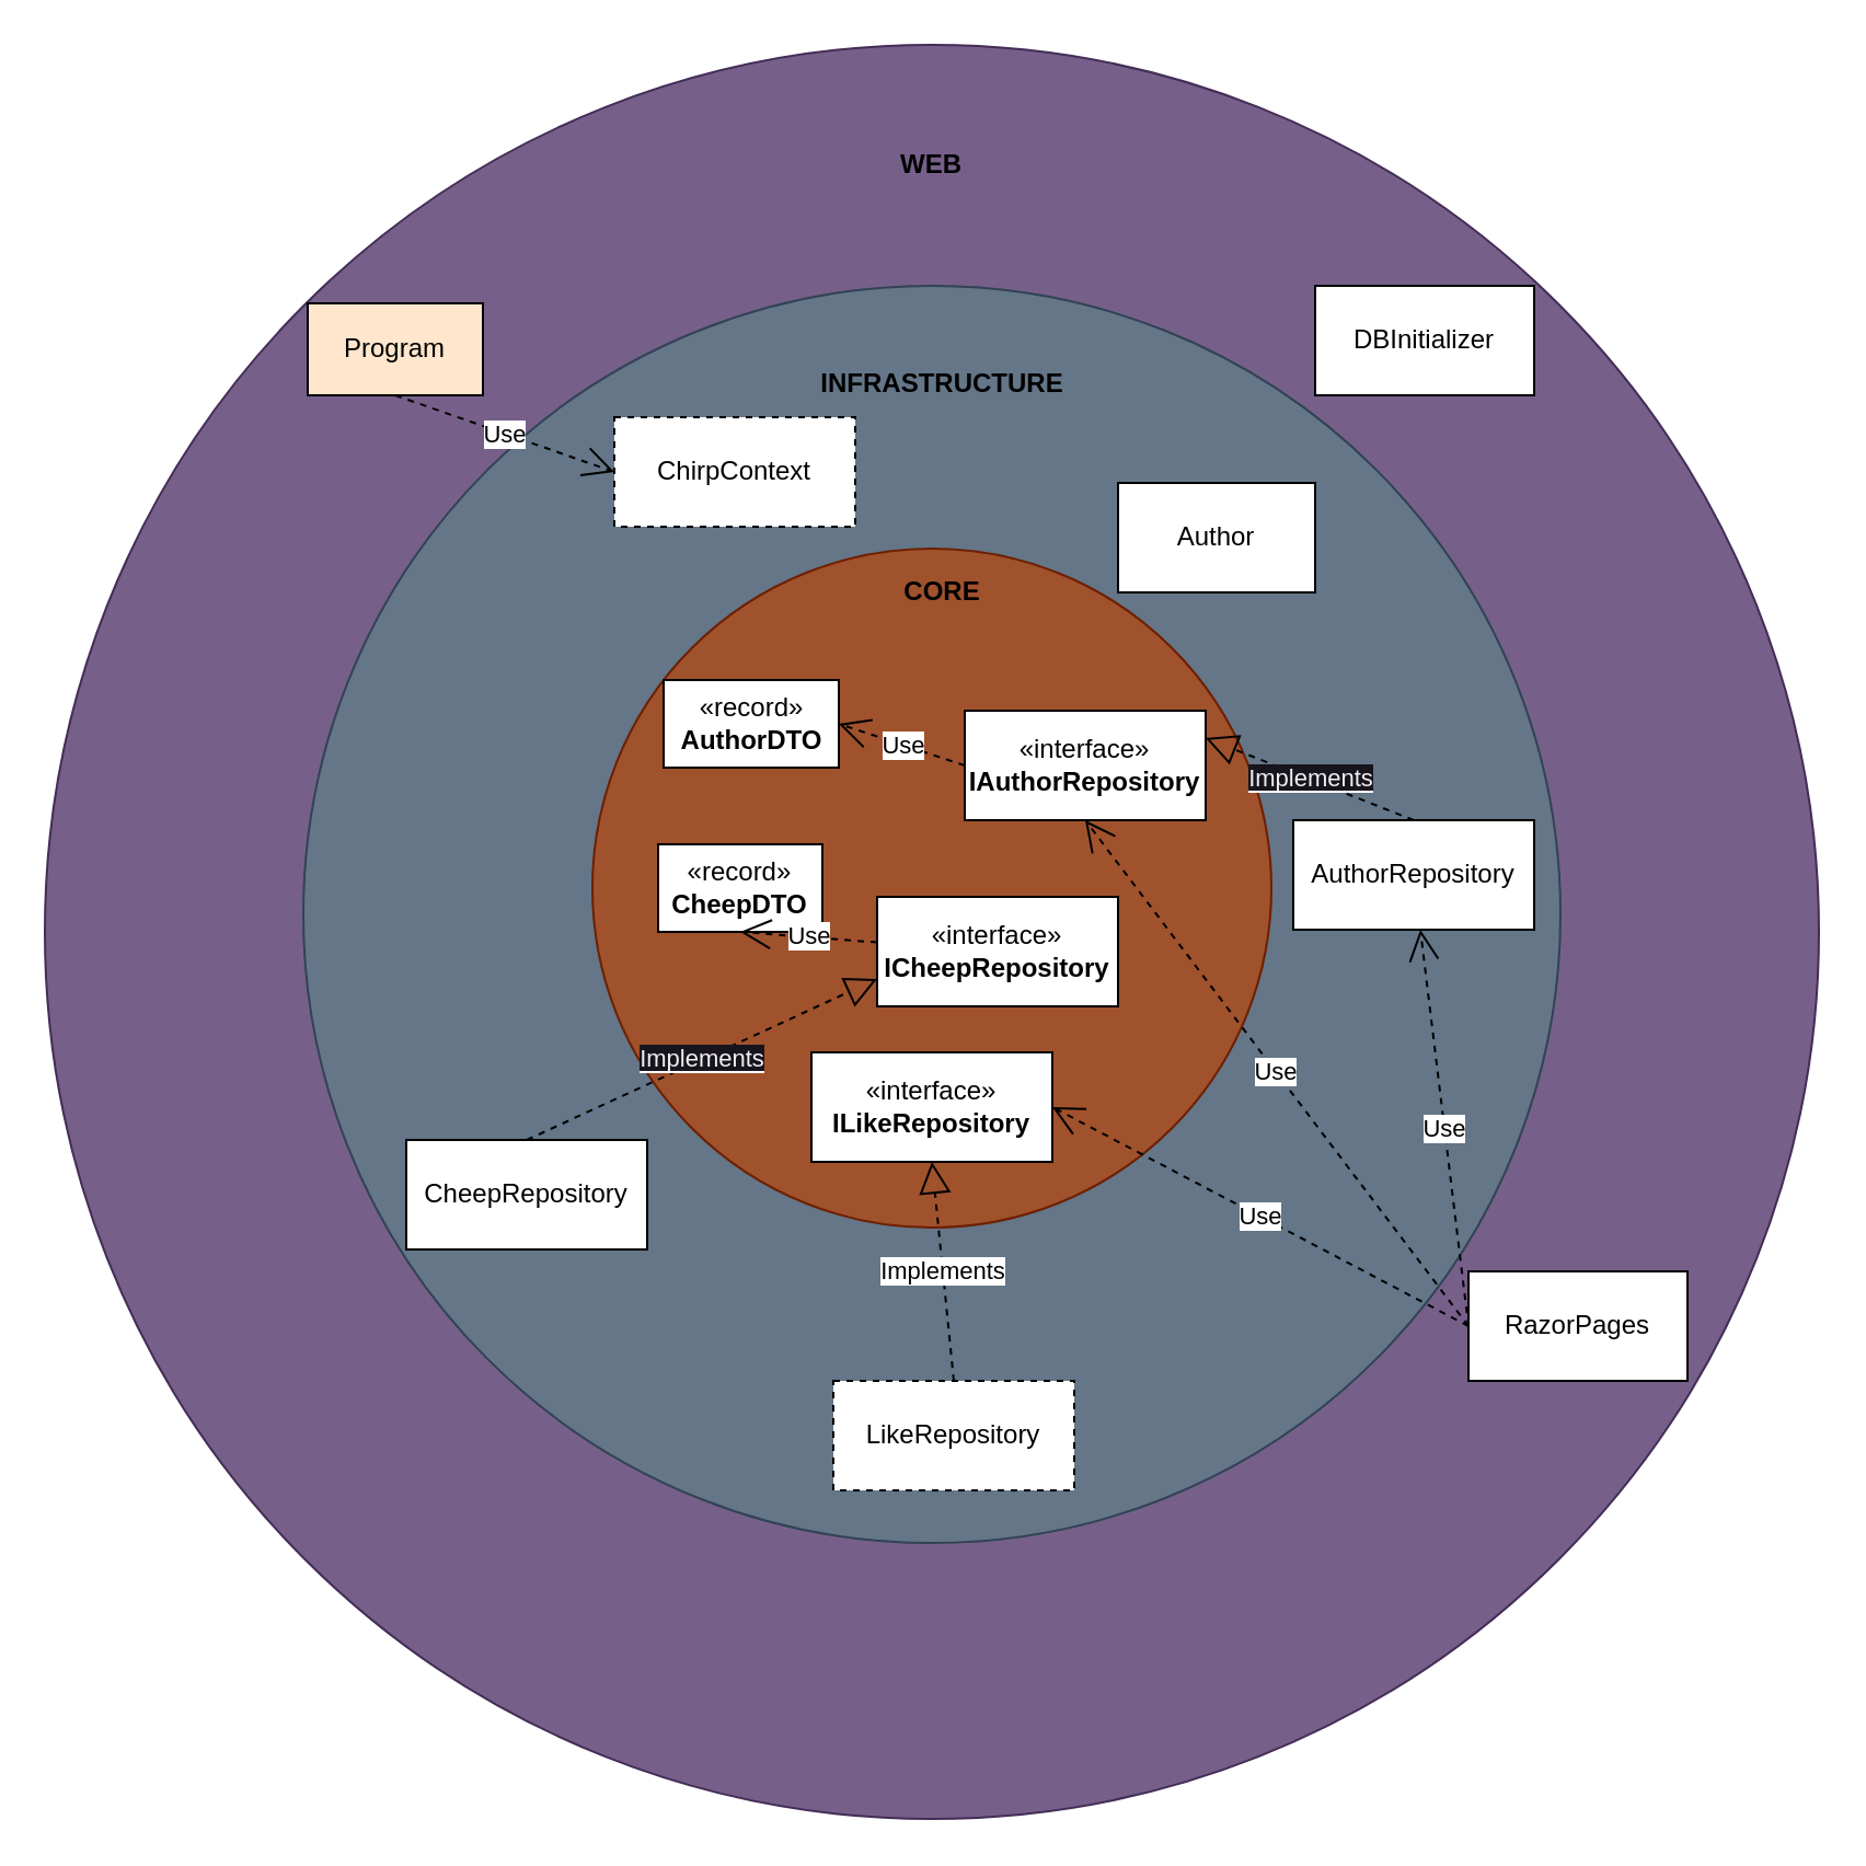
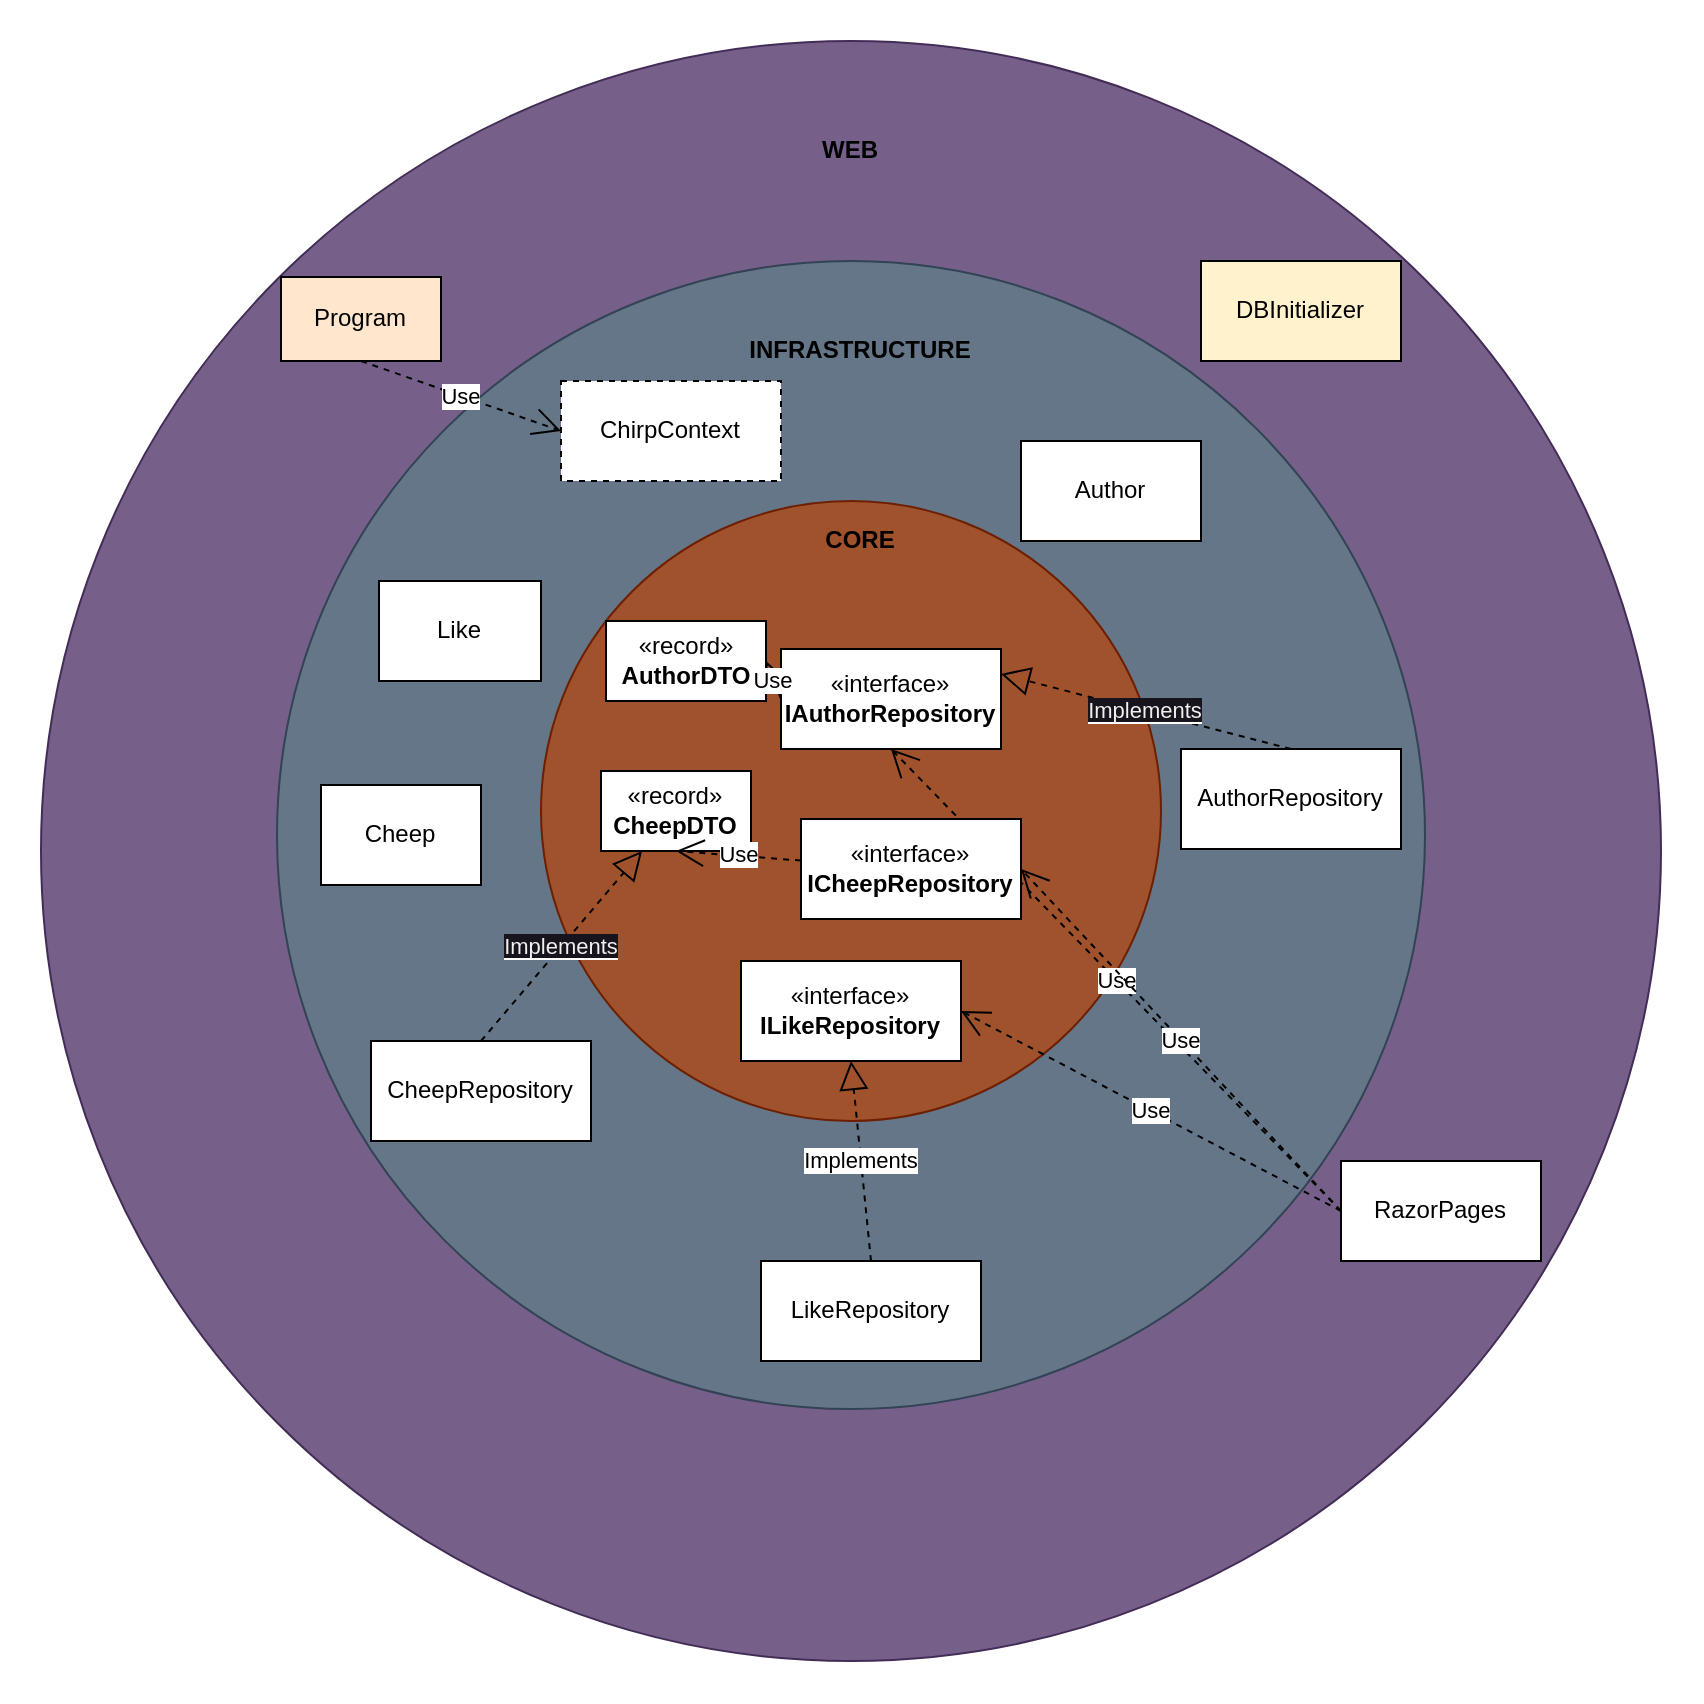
  <mxCell id="0" />
  <mxCell id="1" parent="0" />
  <mxCell id="2" value="" style="ellipse;whiteSpace=wrap;html=1;aspect=fixed;fillColor=#76608a;strokeColor=#432D57;fontColor=#ffffff;" vertex="1" parent="1"><mxGeometry x="20" y="20" width="810" height="810" as="geometry" /></mxCell>
  <mxCell id="3" value="" style="ellipse;whiteSpace=wrap;html=1;aspect=fixed;fillColor=#647687;strokeColor=#314354;fontColor=#ffffff;" vertex="1" parent="1"><mxGeometry x="138" y="130" width="574" height="574" as="geometry" /></mxCell>
  <mxCell id="4" value="" style="ellipse;whiteSpace=wrap;html=1;aspect=fixed;fillColor=#a0522d;strokeColor=#6D1F00;fontColor=#ffffff;" vertex="1" parent="1"><mxGeometry x="270" y="250" width="310" height="310" as="geometry" /></mxCell>
  <mxCell id="5" value="&lt;b&gt;CORE&lt;/b&gt;" style="text;html=1;strokeColor=none;fillColor=none;align=center;verticalAlign=middle;whiteSpace=wrap;rounded=0;" vertex="1" parent="1"><mxGeometry x="400" y="255" width="60" height="30" as="geometry" /></mxCell>
- <mxCell id="6" value="«interface»&lt;br&gt;&lt;b&gt;IAuthorRepository&lt;/b&gt;" style="html=1;whiteSpace=wrap;" vertex="1" parent="1"><mxGeometry x="440" y="324" width="110" height="50" as="geometry" /></mxCell>
+ <mxCell id="6" value="«interface»&lt;br&gt;&lt;b&gt;IAuthorRepository&lt;/b&gt;" style="html=1;whiteSpace=wrap;" vertex="1" parent="1"><mxGeometry x="390" y="324" width="110" height="50" as="geometry" /></mxCell>
  <mxCell id="7" value="«interface»&lt;br&gt;&lt;b&gt;ILikeRepository&lt;/b&gt;" style="html=1;whiteSpace=wrap;" vertex="1" parent="1"><mxGeometry x="370" y="480" width="110" height="50" as="geometry" /></mxCell>
  <mxCell id="8" value="«record»&lt;br&gt;&lt;b&gt;CheepDTO&lt;/b&gt;" style="html=1;whiteSpace=wrap;" vertex="1" parent="1"><mxGeometry x="300" y="385" width="75" height="40" as="geometry" /></mxCell>
  <mxCell id="9" value="«record»&lt;br&gt;&lt;b&gt;AuthorDTO&lt;/b&gt;" style="html=1;whiteSpace=wrap;" vertex="1" parent="1"><mxGeometry x="302.5" y="310" width="80" height="40" as="geometry" /></mxCell>
  <mxCell id="10" value="&lt;b&gt;INFRASTRUCTURE&lt;/b&gt;" style="text;html=1;strokeColor=none;fillColor=none;align=center;verticalAlign=middle;whiteSpace=wrap;rounded=0;" vertex="1" parent="1"><mxGeometry x="400" y="160" width="60" height="30" as="geometry" /></mxCell>
  <mxCell id="11" value="AuthorRepository" style="html=1;whiteSpace=wrap;" vertex="1" parent="1"><mxGeometry x="590" y="374" width="110" height="50" as="geometry" /></mxCell>
  <mxCell id="12" value="CheepRepository" style="html=1;whiteSpace=wrap;" vertex="1" parent="1"><mxGeometry x="185" y="520" width="110" height="50" as="geometry" /></mxCell>
- <mxCell id="13" value="LikeRepository" style="html=1;whiteSpace=wrap;dashed=1;" vertex="1" parent="1"><mxGeometry x="380" y="630" width="110" height="50" as="geometry" /></mxCell>
+ <mxCell id="13" value="LikeRepository" style="html=1;whiteSpace=wrap;" vertex="1" parent="1"><mxGeometry x="380" y="630" width="110" height="50" as="geometry" /></mxCell>
  <mxCell id="14" value="Author" style="html=1;whiteSpace=wrap;" vertex="1" parent="1"><mxGeometry x="510" y="220" width="90" height="50" as="geometry" /></mxCell>
+ <mxCell id="15" value="Cheep" style="html=1;whiteSpace=wrap;" vertex="1" parent="1"><mxGeometry x="160" y="392" width="80" height="50" as="geometry" /></mxCell>
+ <mxCell id="16" value="Like" style="html=1;whiteSpace=wrap;" vertex="1" parent="1"><mxGeometry x="189" y="290" width="81" height="50" as="geometry" /></mxCell>
  <mxCell id="17" value="ChirpContext" style="html=1;whiteSpace=wrap;dashed=1;" vertex="1" parent="1"><mxGeometry x="280" y="190" width="110" height="50" as="geometry" /></mxCell>
  <mxCell id="18" value="Program" style="rounded=0;whiteSpace=wrap;html=1;fillColor=#ffe6cc;" vertex="1" parent="1"><mxGeometry x="140" y="138" width="80" height="42" as="geometry" /></mxCell>
- <mxCell id="19" value="DBInitializer" style="rounded=0;whiteSpace=wrap;html=1;" vertex="1" parent="1"><mxGeometry x="600" y="130" width="100" height="50" as="geometry" /></mxCell>
+ <mxCell id="19" value="DBInitializer" style="rounded=0;whiteSpace=wrap;html=1;fillColor=#fff2cc;" vertex="1" parent="1"><mxGeometry x="600" y="130" width="100" height="50" as="geometry" /></mxCell>
  <mxCell id="20" value="&lt;b&gt;WEB&lt;/b&gt;" style="text;html=1;strokeColor=none;fillColor=none;align=center;verticalAlign=middle;whiteSpace=wrap;rounded=0;" vertex="1" parent="1"><mxGeometry x="395" y="60" width="60" height="30" as="geometry" /></mxCell>
  <mxCell id="21" value="&lt;meta charset=&quot;utf-8&quot;&gt;&lt;span style=&quot;color: rgb(240, 240, 240); font-family: Helvetica; font-size: 11px; font-style: normal; font-variant-ligatures: normal; font-variant-caps: normal; font-weight: 400; letter-spacing: normal; orphans: 2; text-align: center; text-indent: 0px; text-transform: none; widows: 2; word-spacing: 0px; -webkit-text-stroke-width: 0px; background-color: rgb(24, 20, 29); text-decoration-thickness: initial; text-decoration-style: initial; text-decoration-color: initial; float: none; display: inline !important;&quot;&gt;Implements&lt;/span&gt;" style="endArrow=block;endFill=0;endSize=12;html=1;rounded=0;entryX=1;entryY=0.25;entryDx=0;entryDy=0;exitX=0.5;exitY=0;exitDx=0;exitDy=0;dashed=1;" edge="1" parent="1" source="11" target="6"><mxGeometry width="160" relative="1" as="geometry"><mxPoint x="180" y="556" as="sourcePoint" /><mxPoint x="180" y="390" as="targetPoint" /></mxGeometry></mxCell>
  <mxCell id="22" value="Use" style="endArrow=open;endSize=12;dashed=1;html=1;rounded=0;exitX=0;exitY=0.5;exitDx=0;exitDy=0;entryX=1;entryY=0.5;entryDx=0;entryDy=0;" edge="1" parent="1" source="6" target="9"><mxGeometry width="160" relative="1" as="geometry"><mxPoint x="430" y="480" as="sourcePoint" /><mxPoint x="590" y="480" as="targetPoint" /></mxGeometry></mxCell>
  <mxCell id="23" value="Implements" style="endArrow=block;endFill=0;endSize=12;html=1;rounded=0;entryX=0.5;entryY=1;entryDx=0;entryDy=0;exitX=0.5;exitY=0;exitDx=0;exitDy=0;dashed=1;" edge="1" parent="1" source="13" target="7"><mxGeometry width="160" relative="1" as="geometry"><mxPoint x="285" y="610" as="sourcePoint" /><mxPoint x="440" y="550" as="targetPoint" /></mxGeometry></mxCell>
- <mxCell id="24" value="&lt;meta charset=&quot;utf-8&quot;&gt;&lt;span style=&quot;color: rgb(240, 240, 240); font-family: Helvetica; font-size: 11px; font-style: normal; font-variant-ligatures: normal; font-variant-caps: normal; font-weight: 400; letter-spacing: normal; orphans: 2; text-align: center; text-indent: 0px; text-transform: none; widows: 2; word-spacing: 0px; -webkit-text-stroke-width: 0px; background-color: rgb(24, 20, 29); text-decoration-thickness: initial; text-decoration-style: initial; text-decoration-color: initial; float: none; display: inline !important;&quot;&gt;Implements&lt;/span&gt;" style="endArrow=block;endFill=0;endSize=12;html=1;rounded=0;entryX=0;entryY=0.75;entryDx=0;entryDy=0;exitX=0.5;exitY=0;exitDx=0;exitDy=0;dashed=1;" edge="1" parent="1" source="12" target="32"><mxGeometry width="160" relative="1" as="geometry"><mxPoint x="555" y="560" as="sourcePoint" /><mxPoint x="445" y="540" as="targetPoint" /></mxGeometry></mxCell>
+ <mxCell id="24" value="&lt;meta charset=&quot;utf-8&quot;&gt;&lt;span style=&quot;color: rgb(240, 240, 240); font-family: Helvetica; font-size: 11px; font-style: normal; font-variant-ligatures: normal; font-variant-caps: normal; font-weight: 400; letter-spacing: normal; orphans: 2; text-align: center; text-indent: 0px; text-transform: none; widows: 2; word-spacing: 0px; -webkit-text-stroke-width: 0px; background-color: rgb(24, 20, 29); text-decoration-thickness: initial; text-decoration-style: initial; text-decoration-color: initial; float: none; display: inline !important;&quot;&gt;Implements&lt;/span&gt;" style="endArrow=block;endFill=0;endSize=12;html=1;rounded=0;exitX=0.5;exitY=0;exitDx=0;exitDy=0;dashed=1;" edge="1" parent="1" source="12" target="8"><mxGeometry width="160" relative="1" as="geometry"><mxPoint x="555" y="560" as="sourcePoint" /><mxPoint x="445" y="540" as="targetPoint" /></mxGeometry></mxCell>
  <mxCell id="25" value="Use" style="endArrow=open;endSize=12;dashed=1;html=1;rounded=0;entryX=0.5;entryY=1;entryDx=0;entryDy=0;" edge="1" parent="1" source="32" target="8"><mxGeometry width="160" relative="1" as="geometry"><mxPoint x="429" y="425" as="sourcePoint" /><mxPoint x="510" y="434" as="targetPoint" /></mxGeometry></mxCell>
  <mxCell id="26" value="RazorPages" style="rounded=0;whiteSpace=wrap;html=1;" vertex="1" parent="1"><mxGeometry x="670" y="580" width="100" height="50" as="geometry" /></mxCell>
  <mxCell id="27" value="Use" style="endArrow=open;endSize=12;dashed=1;html=1;rounded=0;exitX=0;exitY=0.5;exitDx=0;exitDy=0;entryX=1;entryY=0.5;entryDx=0;entryDy=0;" edge="1" parent="1" source="26" target="7"><mxGeometry width="160" relative="1" as="geometry"><mxPoint x="439" y="435" as="sourcePoint" /><mxPoint x="490" y="430" as="targetPoint" /></mxGeometry></mxCell>
  <mxCell id="28" value="Use" style="endArrow=open;endSize=12;dashed=1;html=1;rounded=0;exitX=0;exitY=0.5;exitDx=0;exitDy=0;entryX=0.5;entryY=1;entryDx=0;entryDy=0;" edge="1" parent="1" source="26" target="6"><mxGeometry width="160" relative="1" as="geometry"><mxPoint x="680" y="605" as="sourcePoint" /><mxPoint x="510" y="515" as="targetPoint" /></mxGeometry></mxCell>
- <mxCell id="29" value="Use" style="endArrow=open;endSize=12;dashed=1;html=1;rounded=0;exitX=0;exitY=0.5;exitDx=0;exitDy=0;" edge="1" parent="1" source="26" target="11"><mxGeometry width="160" relative="1" as="geometry"><mxPoint x="680" y="605" as="sourcePoint" /><mxPoint x="395" y="390" as="targetPoint" /></mxGeometry></mxCell>
+ <mxCell id="29" value="Use" style="endArrow=open;endSize=12;dashed=1;html=1;rounded=0;exitX=0;exitY=0.5;exitDx=0;exitDy=0;entryX=1;entryY=0.5;entryDx=0;entryDy=0;" edge="1" parent="1" source="26" target="32"><mxGeometry width="160" relative="1" as="geometry"><mxPoint x="680" y="605" as="sourcePoint" /><mxPoint x="395" y="390" as="targetPoint" /></mxGeometry></mxCell>
  <mxCell id="30" style="edgeStyle=orthogonalEdgeStyle;rounded=0;orthogonalLoop=1;jettySize=auto;html=1;exitX=0.5;exitY=1;exitDx=0;exitDy=0;" edge="1" parent="1" source="12" target="12"><mxGeometry relative="1" as="geometry" /></mxCell>
  <mxCell id="31" value="" style="endArrow=open;endSize=12;dashed=1;html=1;rounded=0;entryX=0.5;entryY=1;entryDx=0;entryDy=0;" edge="1" parent="1" target="32"><mxGeometry width="160" relative="1" as="geometry"><mxPoint x="429" y="425" as="sourcePoint" /><mxPoint x="343" y="419" as="targetPoint" /></mxGeometry></mxCell>
  <mxCell id="32" value="«interface»&lt;br&gt;&lt;b&gt;ICheepRepository&lt;/b&gt;" style="html=1;whiteSpace=wrap;" vertex="1" parent="1"><mxGeometry x="400" y="409" width="110" height="50" as="geometry" /></mxCell>
  <mxCell id="33" value="Use" style="endArrow=open;endSize=12;dashed=1;html=1;rounded=0;entryX=0;entryY=0.5;entryDx=0;entryDy=0;exitX=0.5;exitY=1;exitDx=0;exitDy=0;" edge="1" parent="1" source="18" target="17"><mxGeometry width="160" relative="1" as="geometry"><mxPoint x="450" y="359" as="sourcePoint" /><mxPoint x="393" y="340" as="targetPoint" /></mxGeometry></mxCell>
